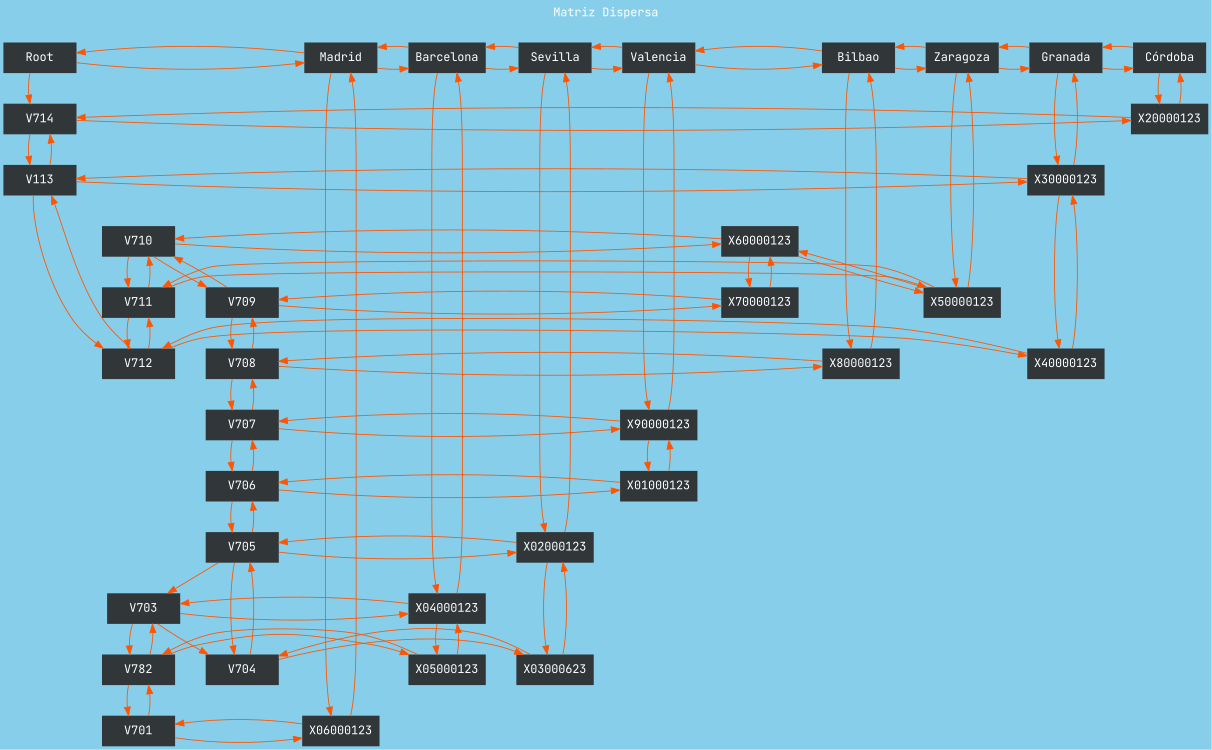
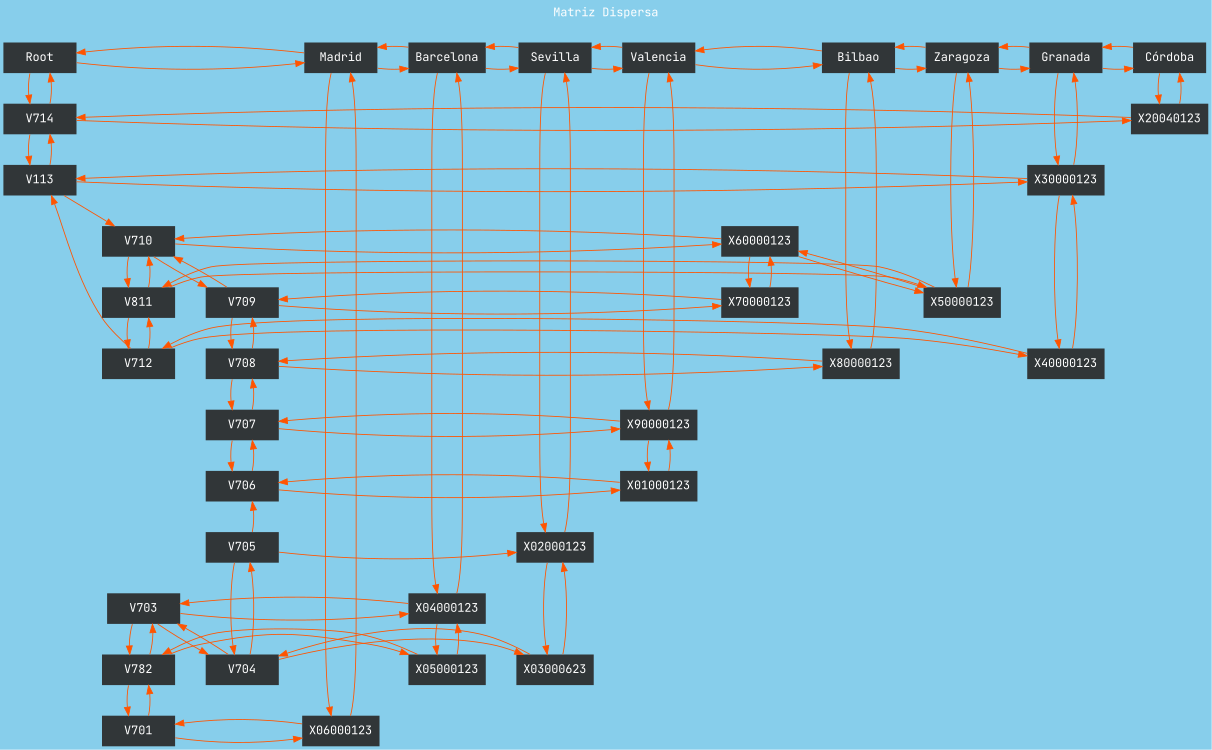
  digraph {
    bgcolor=skyblue
    fontcolor=white
    fontname="JetBrains Mono"
    label="Matriz Dispersa"
    labelloc=t
    nodesep=0.5
    node [color=transparent fillcolor="#313638" fontcolor=white fontname="JetBrains Mono" group=1 shape=box style=filled]
    edge [color="#ff5400" fontcolor=white fontname="JetBrains Mono"]
    n1 [label=Root width=1.2]
    n2 [group=2 label=Madrid width=1.2]
    n3 [group=3 label=Barcelona width=1.2]
    n4 [group=4 label=Sevilla width=1.2]
    n5 [group=5 label=Valencia width=1.2]
    n6 [group=6 label=Bilbao width=1.2]
    n7 [group=7 label=Zaragoza width=1.2]
    n8 [group=8 label=Granada width=1.2]
    n9 [group=9 label="Córdoba" width=1.2]
    n10 [label=V714 width=1.2]
-   n11 [group=9 label=X20000123 width=1.2]
+   n11 [group=9 label=X20040123 width=1.2]
    n12 [label=V113 width=1.2]
    n13 [group=8 label=X30000123 width=1.2]
    n14 [label=V712 width=1.2]
    n15 [group=8 label=X40000123 width=1.2]
-   n16 [label=V711 width=1.2]
+   n16 [label=V811 width=1.2]
    n17 [group=7 label=X50000123 width=1.2]
    n18 [label=V710 width=1.2]
    n19 [group=7 label=X60000123 width=1.2]
    n20 [label=V709 width=1.2]
    n21 [group=7 label=X70000123 width=1.2]
    n22 [label=V708 width=1.2]
    n23 [group=6 label=X80000123 width=1.2]
    n24 [label=V707 width=1.2]
    n25 [group=5 label=X90000123 width=1.2]
    n26 [label=V706 width=1.2]
    n27 [group=5 label=X01000123 width=1.2]
    n28 [label=V705 width=1.2]
    n29 [group=4 label=X02000123 width=1.2]
    n30 [label=V704 width=1.2]
    n31 [group=4 label=X03000623 width=1.2]
    n32 [label=V703 width=1.2]
    n33 [group=3 label=X04000123 width=1.2]
    n34 [label=V782 width=1.2]
    n35 [group=3 label=X05000123 width=1.2]
    n36 [label=V701 width=1.2]
    n37 [group=2 label=X06000123 width=1.2]
    subgraph sub_1 {
      rank=same
      n1
      n2
      n3
      n4
      n5
      n6
      n7
      n8
      n9
    }
    subgraph sub_2 {
      rank=same
      n10
      n11
    }
    subgraph sub_3 {
      rank=same
      n12
      n13
    }
    subgraph sub_4 {
      rank=same
      n14
      n15
    }
    subgraph sub_5 {
      rank=same
      n16
      n17
    }
    subgraph sub_6 {
      rank=same
      n18
      n19
    }
    subgraph sub_7 {
      rank=same
      n20
      n21
    }
    subgraph sub_8 {
      rank=same
      n22
      n23
    }
    subgraph sub_9 {
      rank=same
      n24
      n25
    }
    subgraph sub_10 {
      rank=same
      n26
      n27
    }
    subgraph sub_11 {
      rank=same
      n28
      n29
    }
    subgraph sub_12 {
      rank=same
      n30
      n31
    }
    subgraph sub_13 {
      rank=same
      n32
      n33
    }
    subgraph sub_14 {
      rank=same
      n34
      n35
    }
    subgraph sub_15 {
      rank=same
      n36
      n37
    }
    n1 -> n2
    n1 -> n10
    n2 -> n1
    n2 -> n3
    n2 -> n37
    n3 -> n2
    n3 -> n4
    n3 -> n33
    n4 -> n3
    n4 -> n5
    n4 -> n29
    n5 -> n4
    n5 -> n6
    n5 -> n25
    n6 -> n5
    n6 -> n7
    n6 -> n23
    n7 -> n6
    n7 -> n8
    n7 -> n17
    n8 -> n7
    n8 -> n9
    n8 -> n13
    n9 -> n8
    n9 -> n11
+   n10 -> n1
    n10 -> n11
    n10 -> n12
    n11 -> n9
    n11 -> n10
    n12 -> n10
    n12 -> n13
-   n12 -> n14
+   n12 -> n18
    n13 -> n8
    n13 -> n12
    n13 -> n15
    n14 -> n12
    n14 -> n15
    n14 -> n16
    n15 -> n13
    n15 -> n14
    n16 -> n14
    n16 -> n17
    n16 -> n18
    n17 -> n7
    n17 -> n16
    n17 -> n19
    n18 -> n16
    n18 -> n19
    n18 -> n20
    n19 -> n17
    n19 -> n18
    n19 -> n21
    n20 -> n18
    n20 -> n21
    n20 -> n22
    n21 -> n19
    n21 -> n20
    n22 -> n20
    n22 -> n23
    n22 -> n24
    n23 -> n6
    n23 -> n22
    n24 -> n22
    n24 -> n25
    n24 -> n26
    n25 -> n5
    n25 -> n24
    n25 -> n27
    n26 -> n24
    n26 -> n27
-   n26 -> n28
    n27 -> n25
    n27 -> n26
    n28 -> n26
    n28 -> n29
    n28 -> n30
    n29 -> n4
-   n29 -> n28
    n29 -> n31
    n30 -> n28
    n30 -> n31
-   n28 -> n32
+   n30 -> n32
    n31 -> n29
    n31 -> n30
    n32 -> n30
    n32 -> n33
    n32 -> n34
    n33 -> n3
    n33 -> n32
    n33 -> n35
    n34 -> n32
    n34 -> n35
    n34 -> n36
    n35 -> n33
    n35 -> n34
    n36 -> n34
    n36 -> n37
    n37 -> n2
    n37 -> n36
  }
